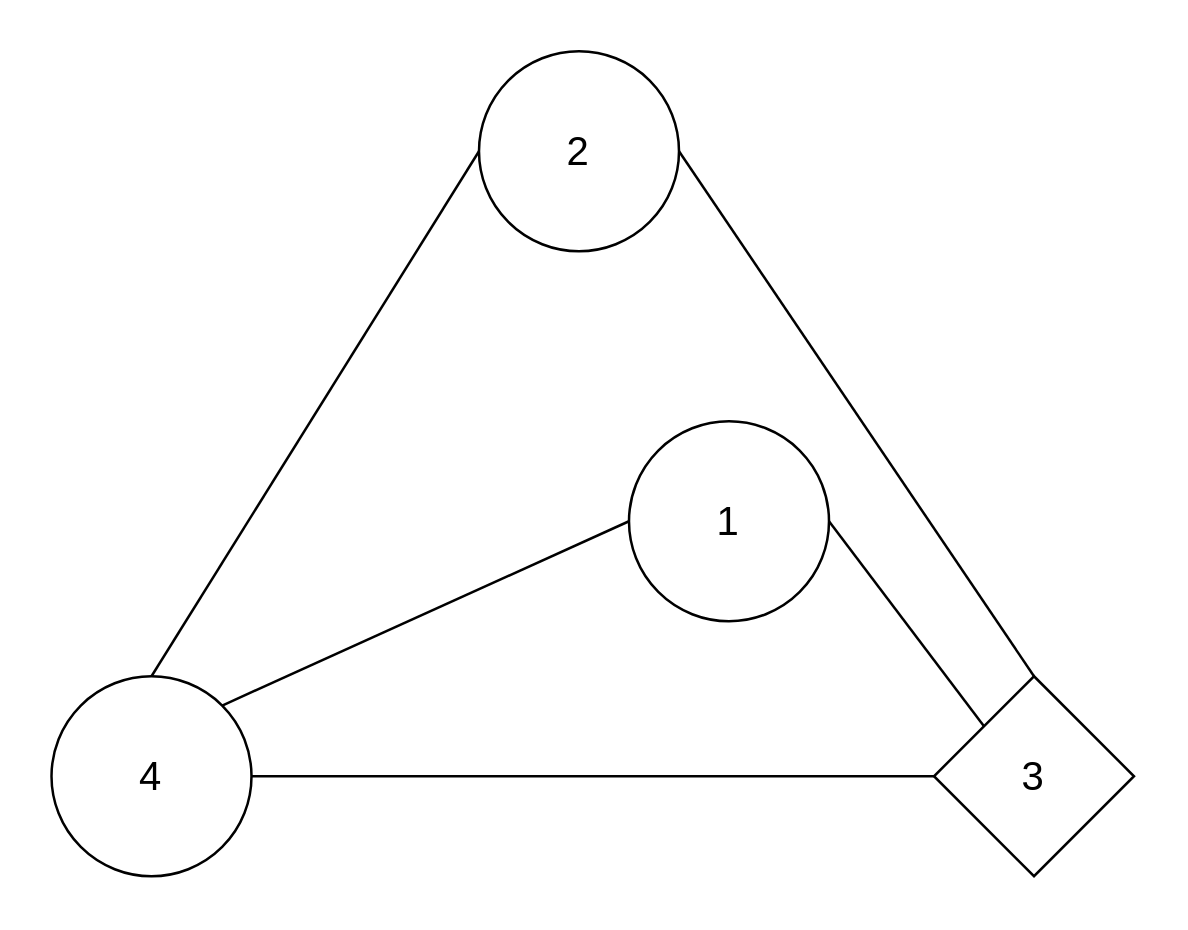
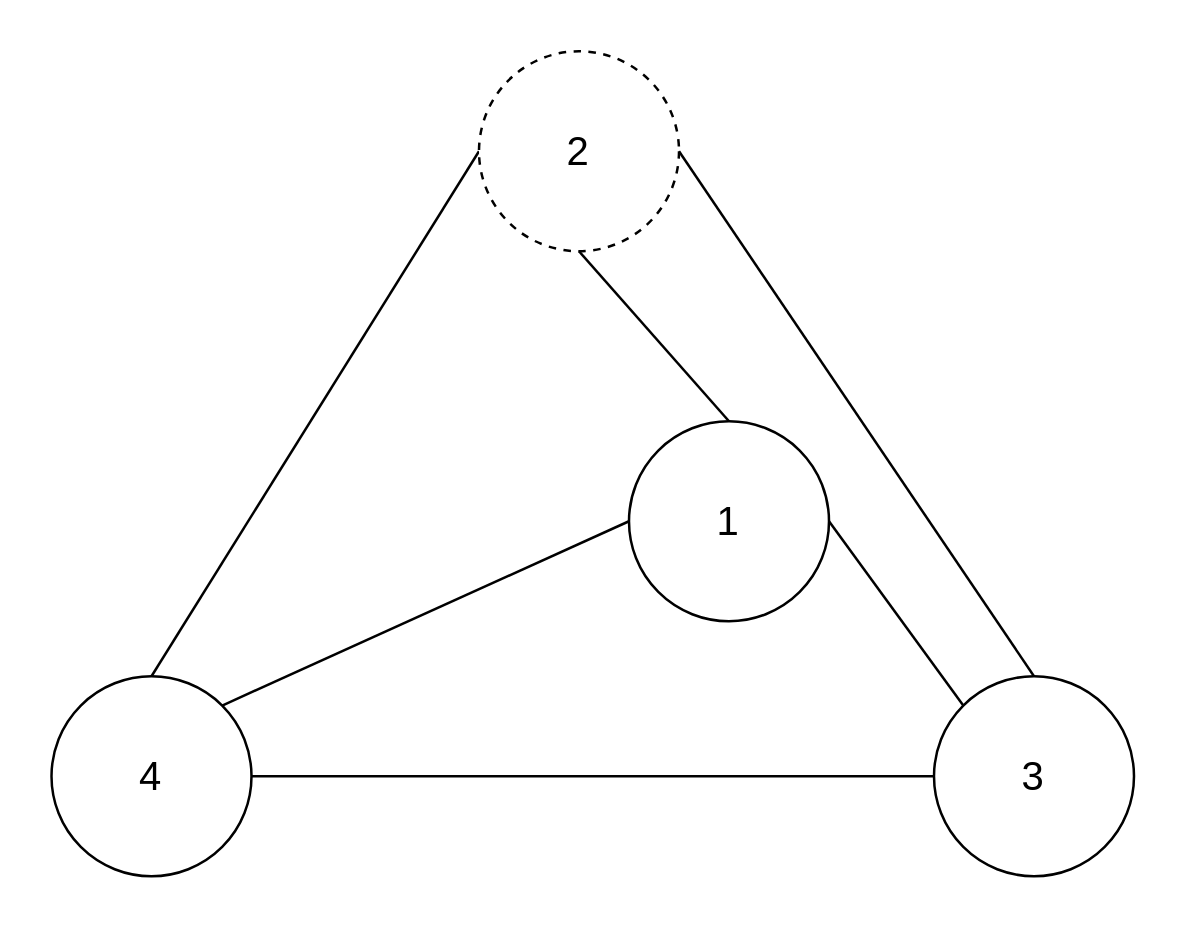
  <mxCell id="0" />
  <mxCell id="1" parent="0" />
+ <mxCell id="2" style="edgeStyle=none;curved=1;rounded=0;orthogonalLoop=1;jettySize=auto;html=1;exitX=0.5;exitY=0;exitDx=0;exitDy=0;entryX=0.5;entryY=1;entryDx=0;entryDy=0;fontSize=12;startSize=8;endSize=8;endArrow=none;endFill=0;" edge="1" parent="1" source="5" target="8"><mxGeometry relative="1" as="geometry" /></mxCell>
  <mxCell id="3" style="edgeStyle=none;curved=1;rounded=0;orthogonalLoop=1;jettySize=auto;html=1;exitX=1;exitY=0.5;exitDx=0;exitDy=0;entryX=0;entryY=0;entryDx=0;entryDy=0;fontSize=12;startSize=8;endSize=8;endArrow=none;endFill=0;" edge="1" parent="1" source="5" target="9"><mxGeometry relative="1" as="geometry" /></mxCell>
  <mxCell id="4" style="edgeStyle=none;curved=1;rounded=0;orthogonalLoop=1;jettySize=auto;html=1;exitX=0;exitY=0.5;exitDx=0;exitDy=0;entryX=1;entryY=0;entryDx=0;entryDy=0;fontSize=12;startSize=8;endSize=8;endArrow=none;endFill=0;" edge="1" parent="1" source="5" target="11"><mxGeometry relative="1" as="geometry"><mxPoint x="182" y="176" as="sourcePoint" /><mxPoint x="45" y="278" as="targetPoint" /></mxGeometry></mxCell>
  <mxCell id="5" value="1" style="ellipse;whiteSpace=wrap;html=1;aspect=fixed;fontSize=16;" vertex="1" parent="1"><mxGeometry x="251" y="168" width="80" height="80" as="geometry" /></mxCell>
  <mxCell id="6" style="edgeStyle=none;curved=1;rounded=0;orthogonalLoop=1;jettySize=auto;html=1;exitX=1;exitY=0.5;exitDx=0;exitDy=0;entryX=0.5;entryY=0;entryDx=0;entryDy=0;fontSize=12;startSize=8;endSize=8;endArrow=none;endFill=0;" edge="1" parent="1" source="8" target="9"><mxGeometry relative="1" as="geometry" /></mxCell>
  <mxCell id="7" style="edgeStyle=none;curved=1;rounded=0;orthogonalLoop=1;jettySize=auto;html=1;exitX=0;exitY=0.5;exitDx=0;exitDy=0;entryX=0.5;entryY=0;entryDx=0;entryDy=0;fontSize=12;startSize=8;endSize=8;endArrow=none;endFill=0;" edge="1" parent="1" source="8" target="11"><mxGeometry relative="1" as="geometry" /></mxCell>
- <mxCell id="8" value="2" style="ellipse;whiteSpace=wrap;html=1;aspect=fixed;fontSize=16;" vertex="1" parent="1"><mxGeometry x="191" y="20" width="80" height="80" as="geometry" /></mxCell>
- <mxCell id="9" value="3" style="rhombus;whiteSpace=wrap;html=1;aspect=fixed;fontSize=16;" vertex="1" parent="1"><mxGeometry x="373" y="270" width="80" height="80" as="geometry" /></mxCell>
+ <mxCell id="8" value="2" style="ellipse;whiteSpace=wrap;html=1;aspect=fixed;fontSize=16;dashed=1;" vertex="1" parent="1"><mxGeometry x="191" y="20" width="80" height="80" as="geometry" /></mxCell>
+ <mxCell id="9" value="3" style="ellipse;whiteSpace=wrap;html=1;aspect=fixed;fontSize=16;" vertex="1" parent="1"><mxGeometry x="373" y="270" width="80" height="80" as="geometry" /></mxCell>
  <mxCell id="10" style="edgeStyle=none;curved=1;rounded=0;orthogonalLoop=1;jettySize=auto;html=1;exitX=1;exitY=0.5;exitDx=0;exitDy=0;entryX=0;entryY=0.5;entryDx=0;entryDy=0;fontSize=12;startSize=8;endSize=8;endArrow=none;endFill=0;" edge="1" parent="1" source="11" target="9"><mxGeometry relative="1" as="geometry" /></mxCell>
  <mxCell id="11" value="4" style="ellipse;whiteSpace=wrap;html=1;aspect=fixed;fontSize=16;" vertex="1" parent="1"><mxGeometry x="20" y="270" width="80" height="80" as="geometry" /></mxCell>
